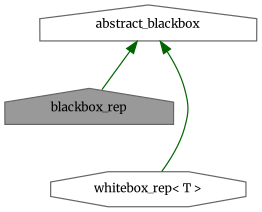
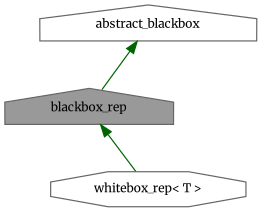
  digraph {
    fontname=Merriweather
    node [color=gray40 fillcolor=white fontname=Merriweather fontsize=10 shape=house style=filled]
    edge [color=darkgreen dir=back fontname=Merriweather fontsize=10 labelfontname=Helvetica labelfontsize=10 style=solid]
    n1 [fillcolor=grey60 fontcolor=black height=0.2 label=blackbox_rep width=0.4]
    n2 [height=0.2 label="whitebox_rep\< T \>" shape=octagon width=0.4]
    n3 [height=0.2 label=abstract_blackbox width=0.4]
-   n3 -> n2
+   n1 -> n2
    n3 -> n1
  }
